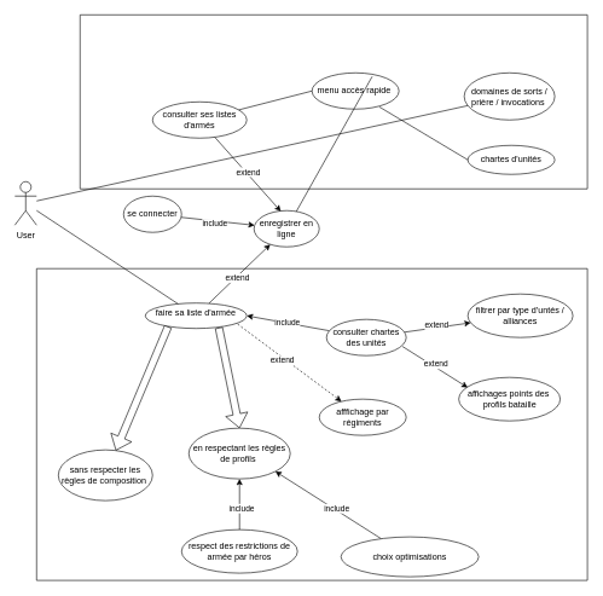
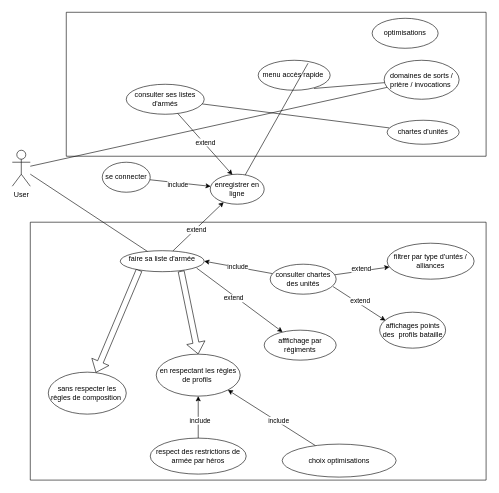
  <mxCell id="0" />
  <mxCell id="1" parent="0" />
  <mxCell id="2" value="User&lt;div&gt;&lt;br&gt;&lt;/div&gt;" style="shape=umlActor;verticalLabelPosition=bottom;verticalAlign=top;html=1;outlineConnect=0;" vertex="1" parent="1"><mxGeometry x="20" y="250" width="30" height="60" as="geometry" /></mxCell>
  <mxCell id="3" style="edgeStyle=none;html=1;" edge="1" parent="1" source="9" target="11"><mxGeometry relative="1" as="geometry" /></mxCell>
  <mxCell id="4" value="extend" style="edgeLabel;html=1;align=center;verticalAlign=middle;resizable=0;points=[];" vertex="1" connectable="0" parent="3"><mxGeometry x="-0.103" y="-1" relative="1" as="geometry"><mxPoint as="offset" /></mxGeometry></mxCell>
- <mxCell id="5" style="edgeStyle=none;html=1;exitX=0.91;exitY=0.829;exitDx=0;exitDy=0;exitPerimeter=0;dashed=1;" edge="1" parent="1" source="9" target="21"><mxGeometry relative="1" as="geometry" /></mxCell>
+ <mxCell id="5" style="edgeStyle=none;html=1;exitX=0.91;exitY=0.829;exitDx=0;exitDy=0;exitPerimeter=0;" edge="1" parent="1" source="9" target="21"><mxGeometry relative="1" as="geometry" /></mxCell>
  <mxCell id="6" value="extend" style="edgeLabel;html=1;align=center;verticalAlign=middle;resizable=0;points=[];" vertex="1" connectable="0" parent="5"><mxGeometry x="-0.111" y="-3" relative="1" as="geometry"><mxPoint as="offset" /></mxGeometry></mxCell>
  <mxCell id="7" style="edgeStyle=none;html=1;shape=flexArrow;exitX=0.225;exitY=0.924;exitDx=0;exitDy=0;exitPerimeter=0;" edge="1" parent="1" source="9" target="22"><mxGeometry relative="1" as="geometry" /></mxCell>
  <mxCell id="8" style="edgeStyle=none;html=1;entryX=0.5;entryY=0;entryDx=0;entryDy=0;shape=flexArrow;exitX=0.725;exitY=0.971;exitDx=0;exitDy=0;exitPerimeter=0;" edge="1" parent="1" source="9" target="23"><mxGeometry relative="1" as="geometry" /></mxCell>
  <mxCell id="9" value="faire sa liste d'armée" style="ellipse;whiteSpace=wrap;html=1;verticalAlign=top;" vertex="1" parent="1"><mxGeometry x="200" y="417.5" width="140" height="35" as="geometry" /></mxCell>
  <mxCell id="10" value="" style="endArrow=none;html=1;" edge="1" parent="1" source="2" target="9"><mxGeometry width="50" height="50" relative="1" as="geometry"><mxPoint x="390" y="630" as="sourcePoint" /><mxPoint x="440" y="580" as="targetPoint" /></mxGeometry></mxCell>
  <mxCell id="11" value="enregistrer en ligne" style="ellipse;whiteSpace=wrap;html=1;" vertex="1" parent="1"><mxGeometry x="350" y="290" width="90" height="50" as="geometry" /></mxCell>
  <mxCell id="12" style="edgeStyle=none;html=1;" edge="1" parent="1" source="14" target="11"><mxGeometry relative="1" as="geometry" /></mxCell>
  <mxCell id="13" value="include" style="edgeLabel;html=1;align=center;verticalAlign=middle;resizable=0;points=[];" vertex="1" connectable="0" parent="12"><mxGeometry x="-0.076" y="-3" relative="1" as="geometry"><mxPoint as="offset" /></mxGeometry></mxCell>
  <mxCell id="14" value="se connecter" style="ellipse;whiteSpace=wrap;html=1;" vertex="1" parent="1"><mxGeometry x="170" y="270" width="80" height="50" as="geometry" /></mxCell>
  <mxCell id="15" style="edgeStyle=none;html=1;entryX=1;entryY=0.5;entryDx=0;entryDy=0;" edge="1" parent="1" source="19" target="9"><mxGeometry relative="1" as="geometry" /></mxCell>
  <mxCell id="16" value="include" style="edgeLabel;html=1;align=center;verticalAlign=middle;resizable=0;points=[];" vertex="1" connectable="0" parent="15"><mxGeometry x="0.032" y="-1" relative="1" as="geometry"><mxPoint as="offset" /></mxGeometry></mxCell>
  <mxCell id="17" style="edgeStyle=none;html=1;" edge="1" parent="1" source="19" target="20"><mxGeometry relative="1" as="geometry" /></mxCell>
  <mxCell id="18" value="extend" style="edgeLabel;html=1;align=center;verticalAlign=middle;resizable=0;points=[];" vertex="1" connectable="0" parent="17"><mxGeometry x="-0.019" y="4" relative="1" as="geometry"><mxPoint as="offset" /></mxGeometry></mxCell>
  <mxCell id="19" value="consulter chartes des unités" style="ellipse;whiteSpace=wrap;html=1;" vertex="1" parent="1"><mxGeometry x="450" y="440" width="110" height="50" as="geometry" /></mxCell>
  <mxCell id="20" value="filtrer par type d'untés / alliances" style="ellipse;whiteSpace=wrap;html=1;" vertex="1" parent="1"><mxGeometry x="645" y="405" width="145" height="60" as="geometry" /></mxCell>
  <mxCell id="21" value="afffichage par régiments" style="ellipse;whiteSpace=wrap;html=1;" vertex="1" parent="1"><mxGeometry x="440" y="550" width="120" height="50" as="geometry" /></mxCell>
  <mxCell id="22" value="sans respecter les règles de composition&amp;nbsp;" style="ellipse;whiteSpace=wrap;html=1;" vertex="1" parent="1"><mxGeometry x="80" y="620" width="130" height="70" as="geometry" /></mxCell>
  <mxCell id="23" value="en respectant les règles de profils&amp;nbsp;" style="ellipse;whiteSpace=wrap;html=1;" vertex="1" parent="1"><mxGeometry x="260" y="590" width="140" height="70" as="geometry" /></mxCell>
- <mxCell id="24" value="affichages points des&amp;nbsp; profils bataille" style="ellipse;whiteSpace=wrap;html=1;" vertex="1" parent="1"><mxGeometry x="632.5" y="520" width="140" height="60" as="geometry" /></mxCell>
+ <mxCell id="24" value="affichages points des&amp;nbsp; profils bataille" style="ellipse;whiteSpace=wrap;html=1;" vertex="1" parent="1"><mxGeometry x="632.5" y="520" width="110" height="60" as="geometry" /></mxCell>
  <mxCell id="25" style="edgeStyle=none;html=1;entryX=0.088;entryY=0.233;entryDx=0;entryDy=0;entryPerimeter=0;exitX=0.953;exitY=0.747;exitDx=0;exitDy=0;exitPerimeter=0;" edge="1" parent="1" source="19" target="24"><mxGeometry relative="1" as="geometry"><mxPoint x="576" y="406" as="sourcePoint" /><mxPoint x="689" y="360" as="targetPoint" /></mxGeometry></mxCell>
  <mxCell id="26" value="extend" style="edgeLabel;html=1;align=center;verticalAlign=middle;resizable=0;points=[];" vertex="1" connectable="0" parent="25"><mxGeometry x="-0.019" y="4" relative="1" as="geometry"><mxPoint as="offset" /></mxGeometry></mxCell>
  <mxCell id="27" style="edgeStyle=none;html=1;entryX=1;entryY=1;entryDx=0;entryDy=0;" edge="1" parent="1" source="29" target="23"><mxGeometry relative="1" as="geometry" /></mxCell>
  <mxCell id="28" value="include" style="edgeLabel;html=1;align=center;verticalAlign=middle;resizable=0;points=[];" vertex="1" connectable="0" parent="27"><mxGeometry x="-0.137" y="-2" relative="1" as="geometry"><mxPoint as="offset" /></mxGeometry></mxCell>
  <mxCell id="29" value="choix optimisations" style="ellipse;whiteSpace=wrap;html=1;" vertex="1" parent="1"><mxGeometry x="470" y="740" width="190" height="55" as="geometry" /></mxCell>
  <mxCell id="30" value="respect des restrictions de armée par héros" style="ellipse;whiteSpace=wrap;html=1;" vertex="1" parent="1"><mxGeometry x="250" y="730" width="160" height="60" as="geometry" /></mxCell>
  <mxCell id="31" style="edgeStyle=none;html=1;entryX=0.5;entryY=1;entryDx=0;entryDy=0;" edge="1" parent="1" source="30" target="23"><mxGeometry relative="1" as="geometry"><mxPoint x="581" y="719" as="sourcePoint" /><mxPoint x="439" y="670" as="targetPoint" /></mxGeometry></mxCell>
  <mxCell id="32" value="include" style="edgeLabel;html=1;align=center;verticalAlign=middle;resizable=0;points=[];" vertex="1" connectable="0" parent="31"><mxGeometry x="-0.137" y="-2" relative="1" as="geometry"><mxPoint as="offset" /></mxGeometry></mxCell>
  <mxCell id="33" value="consulter ses listes d'armés" style="ellipse;whiteSpace=wrap;html=1;" vertex="1" parent="1"><mxGeometry x="210" y="140" width="130" height="50" as="geometry" /></mxCell>
  <mxCell id="34" value="" style="endArrow=none;html=1;" edge="1" parent="1" source="2" target="40"><mxGeometry width="50" height="50" relative="1" as="geometry"><mxPoint x="420" y="440" as="sourcePoint" /><mxPoint x="470" y="390" as="targetPoint" /></mxGeometry></mxCell>
  <mxCell id="35" style="edgeStyle=none;html=1;entryX=0.411;entryY=0.02;entryDx=0;entryDy=0;entryPerimeter=0;" edge="1" parent="1" source="33" target="11"><mxGeometry relative="1" as="geometry" /></mxCell>
  <mxCell id="36" value="extend" style="edgeLabel;html=1;align=center;verticalAlign=middle;resizable=0;points=[];" vertex="1" connectable="0" parent="35"><mxGeometry x="-0.035" y="2" relative="1" as="geometry"><mxPoint as="offset" /></mxGeometry></mxCell>
  <mxCell id="37" value="menu accès rapide&amp;nbsp;" style="ellipse;whiteSpace=wrap;html=1;" vertex="1" parent="1"><mxGeometry x="430" y="100" width="120" height="50" as="geometry" /></mxCell>
- <mxCell id="38" value="" style="endArrow=none;html=1;entryX=0;entryY=0.5;entryDx=0;entryDy=0;" edge="1" parent="1" source="33" target="37"><mxGeometry width="50" height="50" relative="1" as="geometry"><mxPoint x="420" y="440" as="sourcePoint" /><mxPoint x="470" y="390" as="targetPoint" /></mxGeometry></mxCell>
+ <mxCell id="38" value="" style="endArrow=none;html=1;" edge="1" parent="1" source="33" target="41"><mxGeometry width="50" height="50" relative="1" as="geometry"><mxPoint x="420" y="440" as="sourcePoint" /><mxPoint x="470" y="390" as="targetPoint" /></mxGeometry></mxCell>
+ <mxCell id="39" value="optimisations" style="ellipse;whiteSpace=wrap;html=1;" vertex="1" parent="1"><mxGeometry x="620" y="30" width="110" height="50" as="geometry" /></mxCell>
  <mxCell id="40" value="domaines de sorts / prière / invocations&amp;nbsp;" style="ellipse;whiteSpace=wrap;html=1;" vertex="1" parent="1"><mxGeometry x="640" y="100" width="125" height="65" as="geometry" /></mxCell>
  <mxCell id="41" value="chartes d'unités" style="ellipse;whiteSpace=wrap;html=1;" vertex="1" parent="1"><mxGeometry x="645" width="120" height="40" as="geometry" y="200" /></mxCell>
  <mxCell id="42" value="" style="endArrow=none;html=1;exitX=0.692;exitY=0.1;exitDx=0;exitDy=0;exitPerimeter=0;" edge="1" parent="1" source="37" target="11"><mxGeometry width="50" height="50" relative="1" as="geometry"><mxPoint x="420" y="440" as="sourcePoint" /><mxPoint x="470" y="390" as="targetPoint" /></mxGeometry></mxCell>
- <mxCell id="43" value="" style="endArrow=none;html=1;entryX=0;entryY=0.5;entryDx=0;entryDy=0;exitX=0.775;exitY=0.94;exitDx=0;exitDy=0;exitPerimeter=0;" edge="1" parent="1" source="37" target="41"><mxGeometry width="50" height="50" relative="1" as="geometry"><mxPoint x="533" y="125" as="sourcePoint" /><mxPoint x="644" y="84" as="targetPoint" /></mxGeometry></mxCell>
+ <mxCell id="43" value="" style="endArrow=none;html=1;exitX=0.775;exitY=0.94;exitDx=0;exitDy=0;exitPerimeter=0;" edge="1" parent="1" source="37" target="40"><mxGeometry width="50" height="50" relative="1" as="geometry"><mxPoint x="533" y="125" as="sourcePoint" /><mxPoint x="644" y="84" as="targetPoint" /></mxGeometry></mxCell>
  <mxCell id="44" value="" style="swimlane;startSize=0;" vertex="1" parent="1"><mxGeometry x="110" y="20" width="700" height="240" as="geometry" /></mxCell>
  <mxCell id="45" value="" style="swimlane;startSize=0;" vertex="1" parent="1"><mxGeometry x="50" y="370" width="760" height="430" as="geometry" /></mxCell>
